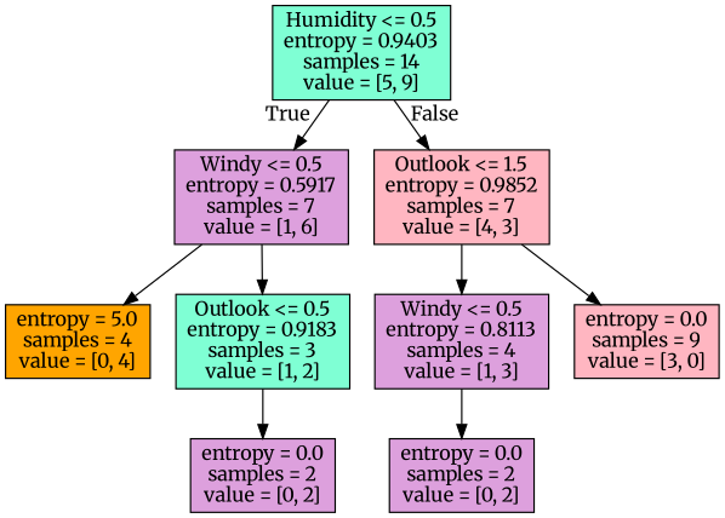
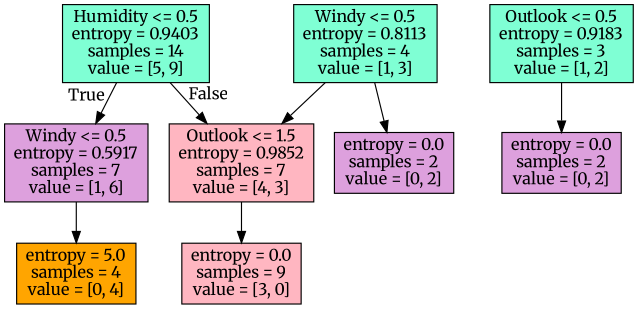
  digraph {
    fontname=Merriweather
    node [fillcolor=aquamarine fontname=Merriweather shape=box style=filled]
    edge [fontname=Merriweather]
    n1 [label="Humidity <= 0.5\nentropy = 0.9403\nsamples = 14\nvalue = [5, 9]"]
    n2 [fillcolor=plum label="Windy <= 0.5\nentropy = 0.5917\nsamples = 7\nvalue = [1, 6]"]
    n3 [fillcolor=lightpink label="Outlook <= 1.5\nentropy = 0.9852\nsamples = 7\nvalue = [4, 3]"]
    n4 [fillcolor=orange label="entropy = 5.0\nsamples = 4\nvalue = [0, 4]"]
    n5 [label="Outlook <= 0.5\nentropy = 0.9183\nsamples = 3\nvalue = [1, 2]"]
-   n6 [fillcolor=plum label="Windy <= 0.5\nentropy = 0.8113\nsamples = 4\nvalue = [1, 3]"]
+   n6 [label="Windy <= 0.5\nentropy = 0.8113\nsamples = 4\nvalue = [1, 3]"]
    n7 [fillcolor=lightpink label="entropy = 0.0\nsamples = 9\nvalue = [3, 0]"]
    n8 [fillcolor=plum label="entropy = 0.0\nsamples = 2\nvalue = [0, 2]"]
    n9 [fillcolor=plum label="entropy = 0.0\nsamples = 2\nvalue = [0, 2]"]
    n1 -> n2 [headlabel=True labelangle=45 labeldistance=2.5]
    n1 -> n3 [headlabel=False labelangle=-45 labeldistance=2.5]
    n2 -> n4
-   n2 -> n5
-   n3 -> n6
+   n6 -> n3
    n3 -> n7
    n5 -> n8
    n6 -> n9
  }
